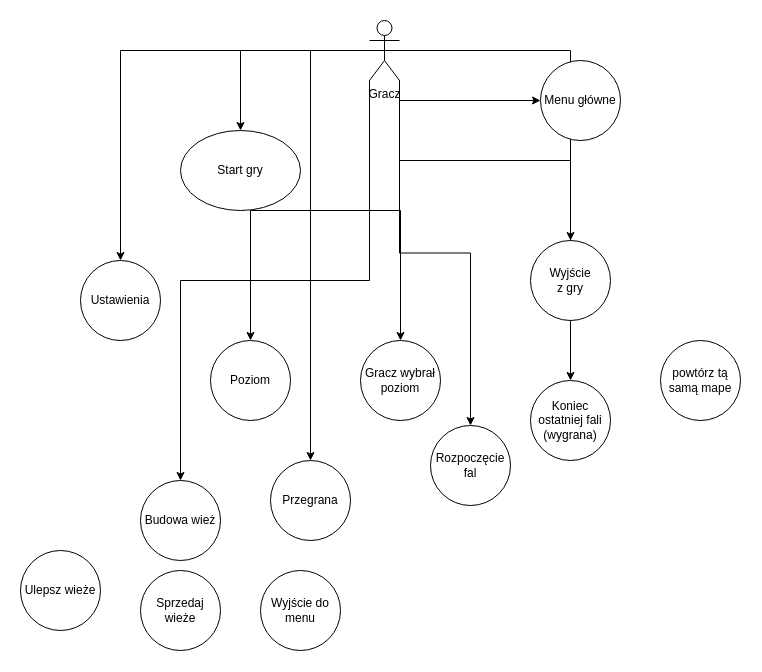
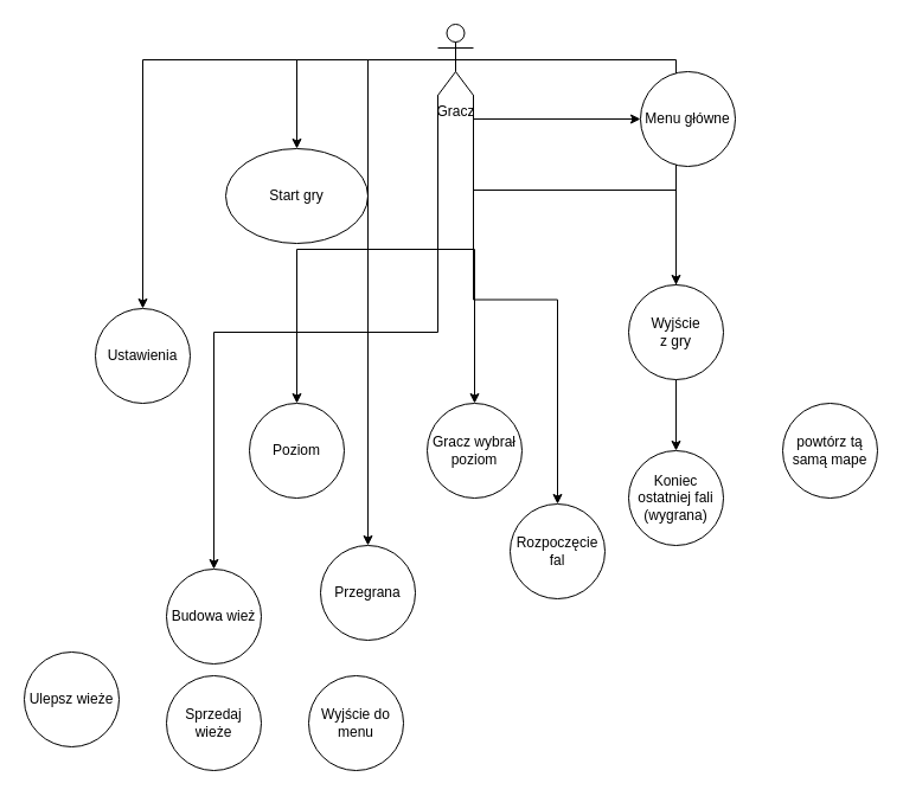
  <mxCell id="0" />
  <mxCell id="1" parent="0" />
- <mxCell id="2" value="Start gry" style="ellipse;whiteSpace=wrap;html=1;" vertex="1" parent="1"><mxGeometry x="180" y="130" width="120" height="80" as="geometry" /></mxCell>
+ <mxCell id="2" value="Start gry" style="ellipse;whiteSpace=wrap;html=1;" vertex="1" parent="1"><mxGeometry x="190" y="125" width="120" height="80" as="geometry" /></mxCell>
  <mxCell id="3" style="edgeStyle=orthogonalEdgeStyle;rounded=0;orthogonalLoop=1;jettySize=auto;html=1;exitX=0.5;exitY=0.5;exitDx=0;exitDy=0;exitPerimeter=0;" edge="1" parent="1" source="13" target="2"><mxGeometry relative="1" as="geometry" /></mxCell>
  <mxCell id="4" style="edgeStyle=orthogonalEdgeStyle;rounded=0;orthogonalLoop=1;jettySize=auto;html=1;exitX=1;exitY=1;exitDx=0;exitDy=0;exitPerimeter=0;" edge="1" parent="1" source="13" target="14"><mxGeometry relative="1" as="geometry" /></mxCell>
  <mxCell id="5" style="edgeStyle=orthogonalEdgeStyle;rounded=0;orthogonalLoop=1;jettySize=auto;html=1;exitX=1;exitY=1;exitDx=0;exitDy=0;exitPerimeter=0;entryX=0.5;entryY=0;entryDx=0;entryDy=0;" edge="1" parent="1" source="13" target="17"><mxGeometry relative="1" as="geometry" /></mxCell>
  <mxCell id="6" style="edgeStyle=orthogonalEdgeStyle;rounded=0;orthogonalLoop=1;jettySize=auto;html=1;exitX=0;exitY=1;exitDx=0;exitDy=0;exitPerimeter=0;entryX=0.5;entryY=0;entryDx=0;entryDy=0;" edge="1" parent="1" source="13" target="15"><mxGeometry relative="1" as="geometry" /></mxCell>
  <mxCell id="7" style="edgeStyle=orthogonalEdgeStyle;rounded=0;orthogonalLoop=1;jettySize=auto;html=1;exitX=0;exitY=1;exitDx=0;exitDy=0;exitPerimeter=0;" edge="1" parent="1" source="13" target="19"><mxGeometry relative="1" as="geometry" /></mxCell>
  <mxCell id="8" style="edgeStyle=orthogonalEdgeStyle;rounded=0;orthogonalLoop=1;jettySize=auto;html=1;exitX=1;exitY=1;exitDx=0;exitDy=0;exitPerimeter=0;" edge="1" parent="1" source="13" target="20"><mxGeometry relative="1" as="geometry" /></mxCell>
  <mxCell id="9" style="edgeStyle=orthogonalEdgeStyle;rounded=0;orthogonalLoop=1;jettySize=auto;html=1;exitX=0;exitY=1;exitDx=0;exitDy=0;exitPerimeter=0;" edge="1" parent="1" source="13" target="18"><mxGeometry relative="1" as="geometry" /></mxCell>
  <mxCell id="10" style="edgeStyle=orthogonalEdgeStyle;rounded=0;orthogonalLoop=1;jettySize=auto;html=1;exitX=0.5;exitY=0.5;exitDx=0;exitDy=0;exitPerimeter=0;" edge="1" parent="1" source="13" target="16"><mxGeometry relative="1" as="geometry" /></mxCell>
  <mxCell id="11" style="edgeStyle=orthogonalEdgeStyle;rounded=0;orthogonalLoop=1;jettySize=auto;html=1;exitX=0.5;exitY=0.5;exitDx=0;exitDy=0;exitPerimeter=0;" edge="1" parent="1" source="13" target="21"><mxGeometry relative="1" as="geometry" /></mxCell>
  <mxCell id="12" style="edgeStyle=orthogonalEdgeStyle;rounded=0;orthogonalLoop=1;jettySize=auto;html=1;exitX=0.5;exitY=0.5;exitDx=0;exitDy=0;exitPerimeter=0;" edge="1" parent="1" source="13" target="22"><mxGeometry relative="1" as="geometry" /></mxCell>
  <mxCell id="13" value="Gracz&lt;div&gt;&lt;br&gt;&lt;/div&gt;" style="shape=umlActor;verticalLabelPosition=bottom;verticalAlign=top;html=1;outlineConnect=0;" vertex="1" parent="1"><mxGeometry x="369" y="20" width="30" height="60" as="geometry" /></mxCell>
  <mxCell id="14" value="Menu główne" style="ellipse;whiteSpace=wrap;html=1;aspect=fixed;" vertex="1" parent="1"><mxGeometry x="540" y="60" width="80" height="80" as="geometry" /></mxCell>
  <mxCell id="15" value="Poziom" style="ellipse;whiteSpace=wrap;html=1;aspect=fixed;" vertex="1" parent="1"><mxGeometry x="210" y="340" width="80" height="80" as="geometry" /></mxCell>
  <mxCell id="16" value="Ustawienia" style="ellipse;whiteSpace=wrap;html=1;aspect=fixed;" vertex="1" parent="1"><mxGeometry x="80" y="260" width="80" height="80" as="geometry" /></mxCell>
  <mxCell id="17" value="Wyjście&lt;div&gt;z gry&lt;/div&gt;" style="ellipse;whiteSpace=wrap;html=1;aspect=fixed;" vertex="1" parent="1"><mxGeometry x="530" y="240" width="80" height="80" as="geometry" /></mxCell>
  <mxCell id="18" value="Gracz wybrał poziom" style="ellipse;whiteSpace=wrap;html=1;aspect=fixed;" vertex="1" parent="1"><mxGeometry x="360" y="340" width="80" height="80" as="geometry" /></mxCell>
  <mxCell id="19" value="Budowa wież" style="ellipse;whiteSpace=wrap;html=1;aspect=fixed;" vertex="1" parent="1"><mxGeometry x="140" y="480" width="80" height="80" as="geometry" /></mxCell>
  <mxCell id="20" value="Rozpoczęcie fal" style="ellipse;whiteSpace=wrap;html=1;aspect=fixed;" vertex="1" parent="1"><mxGeometry x="430" y="425" width="80" height="80" as="geometry" /></mxCell>
  <mxCell id="21" value="Koniec ostatniej fali&lt;div&gt;(wygrana)&lt;/div&gt;" style="ellipse;whiteSpace=wrap;html=1;aspect=fixed;" vertex="1" parent="1"><mxGeometry x="530" y="380" width="80" height="80" as="geometry" /></mxCell>
  <mxCell id="22" value="Przegrana" style="ellipse;whiteSpace=wrap;html=1;aspect=fixed;" vertex="1" parent="1"><mxGeometry x="270" y="460" width="80" height="80" as="geometry" /></mxCell>
  <mxCell id="23" value="powtórz tą samą mape" style="ellipse;whiteSpace=wrap;html=1;aspect=fixed;" vertex="1" parent="1"><mxGeometry x="660" y="340" width="80" height="80" as="geometry" /></mxCell>
  <mxCell id="24" value="Ulepsz wieże" style="ellipse;whiteSpace=wrap;html=1;aspect=fixed;" vertex="1" parent="1"><mxGeometry x="20" y="550" width="80" height="80" as="geometry" /></mxCell>
  <mxCell id="25" value="Sprzedaj wieże" style="ellipse;whiteSpace=wrap;html=1;aspect=fixed;" vertex="1" parent="1"><mxGeometry x="140" y="570" width="80" height="80" as="geometry" /></mxCell>
  <mxCell id="26" value="Wyjście do menu" style="ellipse;whiteSpace=wrap;html=1;aspect=fixed;" vertex="1" parent="1"><mxGeometry x="260" y="570" width="80" height="80" as="geometry" /></mxCell>
